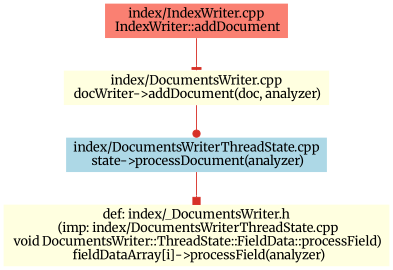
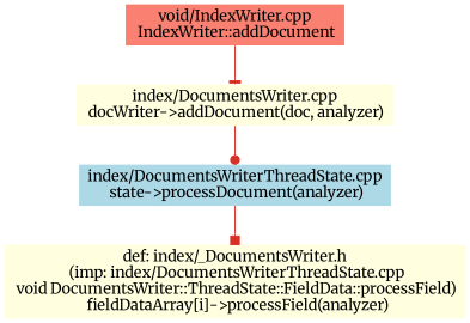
  digraph {
    fontname=Merriweather
    node [shape=plaintext style=filled fillcolor=lightyellow fontname=Merriweather]
    edge [color="#d73027" fontname=Merriweather]
-   n1 [height=.1 label="index/IndexWriter.cpp\n IndexWriter::addDocument" width=.6 fillcolor=salmon color=darkgreen]
+   n1 [height=.1 label="void/IndexWriter.cpp\n IndexWriter::addDocument" width=.6 fillcolor=salmon color=darkgreen]
    n2 [height=.1 label="index/DocumentsWriter.cpp\n docWriter->addDocument(doc, analyzer)" width=.6 color=gray40]
    n3 [height=.1 label="index/DocumentsWriterThreadState.cpp\n state->processDocument(analyzer)" width=.6 fillcolor=lightblue color=deeppink]
    n4 [height=.1 label="def: index/_DocumentsWriter.h\n (imp: index/DocumentsWriterThreadState.cpp\n void DocumentsWriter::ThreadState::FieldData::processField)\n  fieldDataArray[i]->processField(analyzer)" width=.6 color=black]
    n1 -> n2 [arrowhead=tee]
    n2 -> n3 [arrowhead=dot]
    n3 -> n4 [arrowhead=box]
  }
